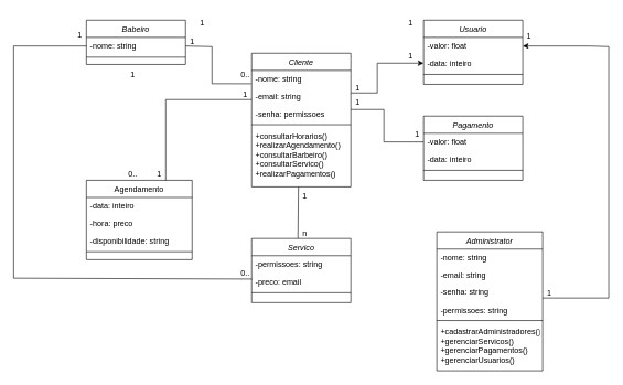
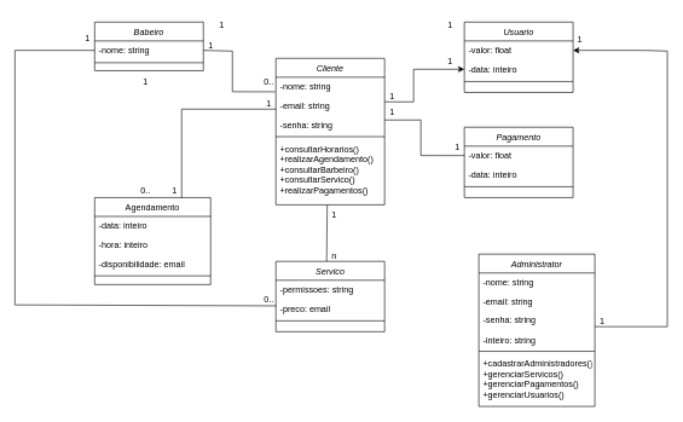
  <mxCell id="0" />
  <mxCell id="1" parent="0" />
  <mxCell id="2" value="Cliente" style="swimlane;fontStyle=2;align=center;verticalAlign=top;childLayout=stackLayout;horizontal=1;startSize=26;horizontalStack=0;resizeParent=1;resizeLast=0;collapsible=1;marginBottom=0;rounded=0;shadow=0;strokeWidth=1;" parent="1" vertex="1"><mxGeometry x="380" y="80" width="150" height="202" as="geometry"><mxRectangle x="230" y="140" width="160" height="26" as="alternateBounds" /></mxGeometry></mxCell>
  <mxCell id="3" value="-nome: string" style="text;align=left;verticalAlign=top;spacingLeft=4;spacingRight=4;overflow=hidden;rotatable=0;points=[[0,0.5],[1,0.5]];portConstraint=eastwest;" parent="2" vertex="1"><mxGeometry y="26" width="150" height="26" as="geometry" /></mxCell>
  <mxCell id="4" value="-email: string" style="text;align=left;verticalAlign=top;spacingLeft=4;spacingRight=4;overflow=hidden;rotatable=0;points=[[0,0.5],[1,0.5]];portConstraint=eastwest;rounded=0;shadow=0;html=0;" parent="2" vertex="1"><mxGeometry y="52" width="150" height="26" as="geometry" /></mxCell>
- <mxCell id="5" value="-senha: permissoes" style="text;align=left;verticalAlign=top;spacingLeft=4;spacingRight=4;overflow=hidden;rotatable=0;points=[[0,0.5],[1,0.5]];portConstraint=eastwest;rounded=0;shadow=0;html=0;" parent="2" vertex="1"><mxGeometry y="78" width="150" height="26" as="geometry" /></mxCell>
+ <mxCell id="5" value="-senha: string" style="text;align=left;verticalAlign=top;spacingLeft=4;spacingRight=4;overflow=hidden;rotatable=0;points=[[0,0.5],[1,0.5]];portConstraint=eastwest;rounded=0;shadow=0;html=0;" parent="2" vertex="1"><mxGeometry y="78" width="150" height="26" as="geometry" /></mxCell>
  <mxCell id="6" value="" style="line;html=1;strokeWidth=1;align=left;verticalAlign=middle;spacingTop=-1;spacingLeft=3;spacingRight=3;rotatable=0;labelPosition=right;points=[];portConstraint=eastwest;" parent="2" vertex="1"><mxGeometry y="104" width="150" height="8" as="geometry" /></mxCell>
  <mxCell id="7" value="+consultarHorarios()&#10;+realizarAgendamento()&#10;+consultarBarbeiro()&#10;+consultarServico()&#10;+realizarPagamentos()" style="text;align=left;verticalAlign=top;spacingLeft=4;spacingRight=4;overflow=hidden;rotatable=0;points=[[0,0.5],[1,0.5]];portConstraint=eastwest;" parent="2" vertex="1"><mxGeometry y="112" width="150" height="90" as="geometry" /></mxCell>
  <mxCell id="8" value="Agendamento" style="swimlane;fontStyle=0;align=center;verticalAlign=top;childLayout=stackLayout;horizontal=1;startSize=26;horizontalStack=0;resizeParent=1;resizeLast=0;collapsible=1;marginBottom=0;rounded=0;shadow=0;strokeWidth=1;" parent="1" vertex="1"><mxGeometry x="130" y="272" width="160" height="120" as="geometry"><mxRectangle x="550" y="140" width="160" height="26" as="alternateBounds" /></mxGeometry></mxCell>
  <mxCell id="9" value="-data: inteiro" style="text;align=left;verticalAlign=top;spacingLeft=4;spacingRight=4;overflow=hidden;rotatable=0;points=[[0,0.5],[1,0.5]];portConstraint=eastwest;" parent="8" vertex="1"><mxGeometry y="26" width="160" height="26" as="geometry" /></mxCell>
- <mxCell id="10" value="-hora: preco" style="text;align=left;verticalAlign=top;spacingLeft=4;spacingRight=4;overflow=hidden;rotatable=0;points=[[0,0.5],[1,0.5]];portConstraint=eastwest;rounded=0;shadow=0;html=0;" parent="8" vertex="1"><mxGeometry y="52" width="160" height="26" as="geometry" /></mxCell>
- <mxCell id="11" value="-disponibilidade: string" style="text;align=left;verticalAlign=top;spacingLeft=4;spacingRight=4;overflow=hidden;rotatable=0;points=[[0,0.5],[1,0.5]];portConstraint=eastwest;rounded=0;shadow=0;html=0;" parent="8" vertex="1"><mxGeometry y="78" width="160" height="26" as="geometry" /></mxCell>
+ <mxCell id="10" value="-hora: inteiro" style="text;align=left;verticalAlign=top;spacingLeft=4;spacingRight=4;overflow=hidden;rotatable=0;points=[[0,0.5],[1,0.5]];portConstraint=eastwest;rounded=0;shadow=0;html=0;" parent="8" vertex="1"><mxGeometry y="52" width="160" height="26" as="geometry" /></mxCell>
+ <mxCell id="11" value="-disponibilidade: email" style="text;align=left;verticalAlign=top;spacingLeft=4;spacingRight=4;overflow=hidden;rotatable=0;points=[[0,0.5],[1,0.5]];portConstraint=eastwest;rounded=0;shadow=0;html=0;" parent="8" vertex="1"><mxGeometry y="78" width="160" height="26" as="geometry" /></mxCell>
  <mxCell id="12" value="" style="line;html=1;strokeWidth=1;align=left;verticalAlign=middle;spacingTop=-1;spacingLeft=3;spacingRight=3;rotatable=0;labelPosition=right;points=[];portConstraint=eastwest;" parent="8" vertex="1"><mxGeometry y="104" width="160" height="8" as="geometry" /></mxCell>
  <mxCell id="13" value="Servico" style="swimlane;fontStyle=2;align=center;verticalAlign=top;childLayout=stackLayout;horizontal=1;startSize=26;horizontalStack=0;resizeParent=1;resizeLast=0;collapsible=1;marginBottom=0;rounded=0;shadow=0;strokeWidth=1;" parent="1" vertex="1"><mxGeometry x="380" y="360" width="150" height="97" as="geometry"><mxRectangle x="230" y="140" width="160" height="26" as="alternateBounds" /></mxGeometry></mxCell>
  <mxCell id="14" value="-permissoes: string" style="text;align=left;verticalAlign=top;spacingLeft=4;spacingRight=4;overflow=hidden;rotatable=0;points=[[0,0.5],[1,0.5]];portConstraint=eastwest;" parent="13" vertex="1"><mxGeometry y="26" width="150" height="26" as="geometry" /></mxCell>
  <mxCell id="15" value="-preco: email" style="text;align=left;verticalAlign=top;spacingLeft=4;spacingRight=4;overflow=hidden;rotatable=0;points=[[0,0.5],[1,0.5]];portConstraint=eastwest;rounded=0;shadow=0;html=0;" parent="13" vertex="1"><mxGeometry y="52" width="150" height="26" as="geometry" /></mxCell>
  <mxCell id="16" value="" style="line;html=1;strokeWidth=1;align=left;verticalAlign=middle;spacingTop=-1;spacingLeft=3;spacingRight=3;rotatable=0;labelPosition=right;points=[];portConstraint=eastwest;" parent="13" vertex="1"><mxGeometry y="78" width="150" height="8" as="geometry" /></mxCell>
  <mxCell id="17" value="Babeiro" style="swimlane;fontStyle=2;align=center;verticalAlign=top;childLayout=stackLayout;horizontal=1;startSize=26;horizontalStack=0;resizeParent=1;resizeLast=0;collapsible=1;marginBottom=0;rounded=0;shadow=0;strokeWidth=1;" parent="1" vertex="1"><mxGeometry x="130" y="30" width="150" height="67" as="geometry"><mxRectangle x="230" y="140" width="160" height="26" as="alternateBounds" /></mxGeometry></mxCell>
  <mxCell id="18" value="-nome: string" style="text;align=left;verticalAlign=top;spacingLeft=4;spacingRight=4;overflow=hidden;rotatable=0;points=[[0,0.5],[1,0.5]];portConstraint=eastwest;" parent="17" vertex="1"><mxGeometry y="26" width="150" height="26" as="geometry" /></mxCell>
  <mxCell id="19" value="" style="line;html=1;strokeWidth=1;align=left;verticalAlign=middle;spacingTop=-1;spacingLeft=3;spacingRight=3;rotatable=0;labelPosition=right;points=[];portConstraint=eastwest;" parent="17" vertex="1"><mxGeometry y="52" width="150" height="8" as="geometry" /></mxCell>
  <mxCell id="20" value="Administrator" style="swimlane;fontStyle=2;align=center;verticalAlign=top;childLayout=stackLayout;horizontal=1;startSize=26;horizontalStack=0;resizeParent=1;resizeLast=0;collapsible=1;marginBottom=0;rounded=0;shadow=0;strokeWidth=1;" parent="1" vertex="1"><mxGeometry x="660" y="350" width="160" height="210" as="geometry"><mxRectangle x="230" y="140" width="160" height="26" as="alternateBounds" /></mxGeometry></mxCell>
  <mxCell id="21" value="-nome: string" style="text;align=left;verticalAlign=top;spacingLeft=4;spacingRight=4;overflow=hidden;rotatable=0;points=[[0,0.5],[1,0.5]];portConstraint=eastwest;" parent="20" vertex="1"><mxGeometry y="26" width="160" height="26" as="geometry" /></mxCell>
  <mxCell id="22" value="-email: string" style="text;align=left;verticalAlign=top;spacingLeft=4;spacingRight=4;overflow=hidden;rotatable=0;points=[[0,0.5],[1,0.5]];portConstraint=eastwest;rounded=0;shadow=0;html=0;" parent="20" vertex="1"><mxGeometry y="52" width="160" height="26" as="geometry" /></mxCell>
- <mxCell id="23" value="-senha: string&#10;&#10;-permissoes: string" style="text;align=left;verticalAlign=top;spacingLeft=4;spacingRight=4;overflow=hidden;rotatable=0;points=[[0,0.5],[1,0.5]];portConstraint=eastwest;rounded=0;shadow=0;html=0;" parent="20" vertex="1"><mxGeometry y="78" width="160" height="52" as="geometry" /></mxCell>
+ <mxCell id="23" value="-senha: string&#10;&#10;-inteiro: string" style="text;align=left;verticalAlign=top;spacingLeft=4;spacingRight=4;overflow=hidden;rotatable=0;points=[[0,0.5],[1,0.5]];portConstraint=eastwest;rounded=0;shadow=0;html=0;" parent="20" vertex="1"><mxGeometry y="78" width="160" height="52" as="geometry" /></mxCell>
  <mxCell id="24" value="" style="line;html=1;strokeWidth=1;align=left;verticalAlign=middle;spacingTop=-1;spacingLeft=3;spacingRight=3;rotatable=0;labelPosition=right;points=[];portConstraint=eastwest;" parent="20" vertex="1"><mxGeometry y="130" width="160" height="8" as="geometry" /></mxCell>
  <mxCell id="25" value="+cadastrarAdministradores()&#10;+gerenciarServicos()&#10;+gerenciarPagamentos()&#10;+gerenciarUsuarios()&#10;" style="text;align=left;verticalAlign=top;spacingLeft=4;spacingRight=4;overflow=hidden;rotatable=0;points=[[0,0.5],[1,0.5]];portConstraint=eastwest;" parent="20" vertex="1"><mxGeometry y="138" width="160" height="72" as="geometry" /></mxCell>
  <mxCell id="26" value="Pagamento" style="swimlane;fontStyle=2;align=center;verticalAlign=top;childLayout=stackLayout;horizontal=1;startSize=26;horizontalStack=0;resizeParent=1;resizeLast=0;collapsible=1;marginBottom=0;rounded=0;shadow=0;strokeWidth=1;" parent="1" vertex="1"><mxGeometry x="640" y="175" width="150" height="97" as="geometry"><mxRectangle x="230" y="140" width="160" height="26" as="alternateBounds" /></mxGeometry></mxCell>
  <mxCell id="27" value="-valor: float" style="text;align=left;verticalAlign=top;spacingLeft=4;spacingRight=4;overflow=hidden;rotatable=0;points=[[0,0.5],[1,0.5]];portConstraint=eastwest;" parent="26" vertex="1"><mxGeometry y="26" width="150" height="26" as="geometry" /></mxCell>
  <mxCell id="28" value="-data: inteiro" style="text;align=left;verticalAlign=top;spacingLeft=4;spacingRight=4;overflow=hidden;rotatable=0;points=[[0,0.5],[1,0.5]];portConstraint=eastwest;rounded=0;shadow=0;html=0;" parent="26" vertex="1"><mxGeometry y="52" width="150" height="26" as="geometry" /></mxCell>
  <mxCell id="29" value="" style="line;html=1;strokeWidth=1;align=left;verticalAlign=middle;spacingTop=-1;spacingLeft=3;spacingRight=3;rotatable=0;labelPosition=right;points=[];portConstraint=eastwest;" parent="26" vertex="1"><mxGeometry y="78" width="150" height="8" as="geometry" /></mxCell>
  <mxCell id="30" value="" style="endArrow=none;html=1;rounded=0;entryX=0;entryY=0.5;entryDx=0;entryDy=0;" parent="1" target="27" edge="1"><mxGeometry width="50" height="50" relative="1" as="geometry"><mxPoint x="530" y="165" as="sourcePoint" /><mxPoint x="640" y="115" as="targetPoint" /><Array as="points"><mxPoint x="580" y="165" /><mxPoint x="580" y="214" /><mxPoint x="600" y="214" /></Array></mxGeometry></mxCell>
  <mxCell id="31" value="Usuario" style="swimlane;fontStyle=2;align=center;verticalAlign=top;childLayout=stackLayout;horizontal=1;startSize=26;horizontalStack=0;resizeParent=1;resizeLast=0;collapsible=1;marginBottom=0;rounded=0;shadow=0;strokeWidth=1;" parent="1" vertex="1"><mxGeometry x="640" y="30" width="150" height="97" as="geometry"><mxRectangle x="230" y="140" width="160" height="26" as="alternateBounds" /></mxGeometry></mxCell>
  <mxCell id="32" value="-valor: float" style="text;align=left;verticalAlign=top;spacingLeft=4;spacingRight=4;overflow=hidden;rotatable=0;points=[[0,0.5],[1,0.5]];portConstraint=eastwest;" parent="31" vertex="1"><mxGeometry y="26" width="150" height="26" as="geometry" /></mxCell>
  <mxCell id="33" value="-data: inteiro" style="text;align=left;verticalAlign=top;spacingLeft=4;spacingRight=4;overflow=hidden;rotatable=0;points=[[0,0.5],[1,0.5]];portConstraint=eastwest;rounded=0;shadow=0;html=0;" parent="31" vertex="1"><mxGeometry y="52" width="150" height="26" as="geometry" /></mxCell>
  <mxCell id="34" value="" style="line;html=1;strokeWidth=1;align=left;verticalAlign=middle;spacingTop=-1;spacingLeft=3;spacingRight=3;rotatable=0;labelPosition=right;points=[];portConstraint=eastwest;" parent="31" vertex="1"><mxGeometry y="78" width="150" height="8" as="geometry" /></mxCell>
  <mxCell id="35" value="" style="endArrow=classic;html=1;rounded=0;entryX=0;entryY=0.5;entryDx=0;entryDy=0;" parent="1" target="33" edge="1"><mxGeometry width="50" height="50" relative="1" as="geometry"><mxPoint x="530" y="140" as="sourcePoint" /><mxPoint x="690" y="80" as="targetPoint" /><Array as="points"><mxPoint x="570" y="140" /><mxPoint x="570" y="95" /></Array></mxGeometry></mxCell>
  <mxCell id="36" value="" style="endArrow=classic;html=1;rounded=0;entryX=1;entryY=0.5;entryDx=0;entryDy=0;" parent="1" target="32" edge="1"><mxGeometry width="50" height="50" relative="1" as="geometry"><mxPoint x="820" y="450" as="sourcePoint" /><mxPoint x="940" y="90" as="targetPoint" /><Array as="points"><mxPoint x="920" y="450" /><mxPoint x="920" y="70" /><mxPoint x="890" y="69" /></Array></mxGeometry></mxCell>
  <mxCell id="37" value="" style="endArrow=none;html=1;rounded=0;entryX=0;entryY=0.692;entryDx=0;entryDy=0;entryPerimeter=0;exitX=0.75;exitY=0;exitDx=0;exitDy=0;" parent="1" source="8" target="4" edge="1"><mxGeometry width="50" height="50" relative="1" as="geometry"><mxPoint x="250" y="270" as="sourcePoint" /><mxPoint x="380" y="156" as="targetPoint" /><Array as="points"><mxPoint x="250" y="150" /></Array></mxGeometry></mxCell>
  <mxCell id="38" value="" style="endArrow=none;html=1;rounded=0;entryX=0.472;entryY=1.001;entryDx=0;entryDy=0;entryPerimeter=0;" parent="1" target="7" edge="1"><mxGeometry width="50" height="50" relative="1" as="geometry"><mxPoint x="450" y="360" as="sourcePoint" /><mxPoint x="450" y="290" as="targetPoint" /></mxGeometry></mxCell>
  <mxCell id="39" value="" style="endArrow=none;html=1;rounded=0;entryX=1;entryY=0.5;entryDx=0;entryDy=0;exitX=-0.005;exitY=0.773;exitDx=0;exitDy=0;exitPerimeter=0;" parent="1" source="3" target="18" edge="1"><mxGeometry width="50" height="50" relative="1" as="geometry"><mxPoint x="350" y="268" as="sourcePoint" /><mxPoint x="400" y="218" as="targetPoint" /><Array as="points"><mxPoint x="320" y="126" /><mxPoint x="320" y="70" /></Array></mxGeometry></mxCell>
  <mxCell id="40" value="" style="endArrow=none;html=1;rounded=0;entryX=0;entryY=0.5;entryDx=0;entryDy=0;exitX=0.004;exitY=0.359;exitDx=0;exitDy=0;exitPerimeter=0;" parent="1" source="15" target="18" edge="1"><mxGeometry width="50" height="50" relative="1" as="geometry"><mxPoint x="70" y="70" as="sourcePoint" /><mxPoint x="440" y="240" as="targetPoint" /><Array as="points"><mxPoint x="20" y="420" /><mxPoint x="20" y="69" /></Array></mxGeometry></mxCell>
  <mxCell id="41" value="1" style="text;html=1;align=center;verticalAlign=middle;resizable=0;points=[];autosize=1;strokeColor=none;fillColor=none;" parent="1" vertex="1"><mxGeometry x="290" y="20" width="30" height="30" as="geometry" /></mxCell>
  <mxCell id="42" value="1" style="text;html=1;align=center;verticalAlign=middle;resizable=0;points=[];autosize=1;strokeColor=none;fillColor=none;" parent="1" vertex="1"><mxGeometry x="605" y="20" width="30" height="30" as="geometry" /></mxCell>
  <mxCell id="43" value="1" style="text;html=1;align=center;verticalAlign=middle;resizable=0;points=[];autosize=1;strokeColor=none;fillColor=none;" parent="1" vertex="1"><mxGeometry x="525" y="118" width="30" height="30" as="geometry" /></mxCell>
  <mxCell id="44" value="1" style="text;html=1;align=center;verticalAlign=middle;resizable=0;points=[];autosize=1;strokeColor=none;fillColor=none;" parent="1" vertex="1"><mxGeometry x="605" y="70" width="30" height="30" as="geometry" /></mxCell>
  <mxCell id="45" value="1" style="text;html=1;align=center;verticalAlign=middle;resizable=0;points=[];autosize=1;strokeColor=none;fillColor=none;" parent="1" vertex="1"><mxGeometry x="815" y="428" width="30" height="30" as="geometry" /></mxCell>
  <mxCell id="46" value="1" style="text;html=1;align=center;verticalAlign=middle;resizable=0;points=[];autosize=1;strokeColor=none;fillColor=none;" parent="1" vertex="1"><mxGeometry x="784" y="40" width="30" height="30" as="geometry" /></mxCell>
  <mxCell id="47" value="0.." style="text;html=1;align=center;verticalAlign=middle;resizable=0;points=[];autosize=1;strokeColor=none;fillColor=none;" parent="1" vertex="1"><mxGeometry x="350" y="98" width="40" height="30" as="geometry" /></mxCell>
  <mxCell id="48" value="1" style="text;html=1;align=center;verticalAlign=middle;resizable=0;points=[];autosize=1;strokeColor=none;fillColor=none;" parent="1" vertex="1"><mxGeometry x="275" y="48" width="30" height="30" as="geometry" /></mxCell>
  <mxCell id="49" value="1" style="text;html=1;align=center;verticalAlign=middle;resizable=0;points=[];autosize=1;strokeColor=none;fillColor=none;" parent="1" vertex="1"><mxGeometry x="185" y="97" width="30" height="30" as="geometry" /></mxCell>
  <mxCell id="50" value="0.." style="text;html=1;align=center;verticalAlign=middle;resizable=0;points=[];autosize=1;strokeColor=none;fillColor=none;" parent="1" vertex="1"><mxGeometry x="180" y="248" width="40" height="30" as="geometry" /></mxCell>
  <mxCell id="51" value="1" style="text;html=1;align=center;verticalAlign=middle;resizable=0;points=[];autosize=1;strokeColor=none;fillColor=none;" parent="1" vertex="1"><mxGeometry x="445" y="282" width="30" height="30" as="geometry" /></mxCell>
  <mxCell id="52" value="n" style="text;html=1;align=center;verticalAlign=middle;resizable=0;points=[];autosize=1;strokeColor=none;fillColor=none;" parent="1" vertex="1"><mxGeometry x="445" y="338" width="30" height="30" as="geometry" /></mxCell>
  <mxCell id="53" value="1" style="text;html=1;align=center;verticalAlign=middle;resizable=0;points=[];autosize=1;strokeColor=none;fillColor=none;" parent="1" vertex="1"><mxGeometry x="525" y="140" width="30" height="30" as="geometry" /></mxCell>
  <mxCell id="54" value="1" style="text;html=1;align=center;verticalAlign=middle;resizable=0;points=[];autosize=1;strokeColor=none;fillColor=none;" parent="1" vertex="1"><mxGeometry x="615" y="188" width="30" height="30" as="geometry" /></mxCell>
  <mxCell id="55" value="1" style="text;html=1;align=center;verticalAlign=middle;resizable=0;points=[];autosize=1;strokeColor=none;fillColor=none;" parent="1" vertex="1"><mxGeometry x="105" y="38" width="30" height="30" as="geometry" /></mxCell>
  <mxCell id="56" value="0.." style="text;html=1;align=center;verticalAlign=middle;resizable=0;points=[];autosize=1;strokeColor=none;fillColor=none;" parent="1" vertex="1"><mxGeometry x="350" y="398" width="40" height="30" as="geometry" /></mxCell>
  <mxCell id="57" value="1" style="text;html=1;align=center;verticalAlign=middle;resizable=0;points=[];autosize=1;strokeColor=none;fillColor=none;" parent="1" vertex="1"><mxGeometry x="355" y="128" width="30" height="30" as="geometry" /></mxCell>
  <mxCell id="58" value="1" style="text;html=1;align=center;verticalAlign=middle;resizable=0;points=[];autosize=1;strokeColor=none;fillColor=none;" parent="1" vertex="1"><mxGeometry x="225" y="248" width="30" height="30" as="geometry" /></mxCell>
